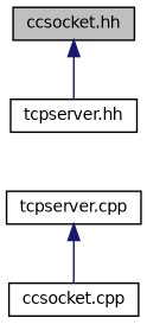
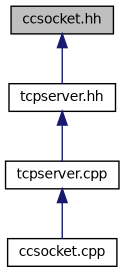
  digraph {
    node [color=black fillcolor=white fontname=Helvetica fontsize=10 shape=record style=filled]
    edge [color=midnightblue dir=back fontname=Helvetica fontsize=10 labelfontname=Helvetica labelfontsize=10 style=solid]
    n1 [fillcolor=grey75 fontcolor=black height=0.2 label="ccsocket.hh" width=0.4]
    n2 [height=0.2 label="tcpserver.hh" width=0.4]
    n3 [height=0.2 label="ccsocket.cpp" width=0.4]
    n4 [height=0.2 label="tcpserver.cpp" width=0.4]
    n1 -> n2
+   n2 -> n4
    n4 -> n3
  }
